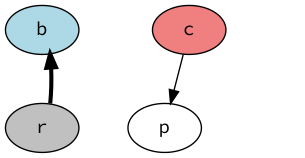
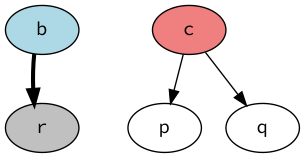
  digraph {
    fontname="Source Code Pro"
    node [fontname="Source Code Pro" style=filled]
    edge [fontname="Source Code Pro"]
    b [fillcolor=lightblue]
    r [fillcolor=gray]
    c [fillcolor=lightcoral]
    p [style=""]
-   r -> b [penwidth=3]
+   q [style=""]
+   b -> r [penwidth=3]
    c -> p
+   c -> q
  }
